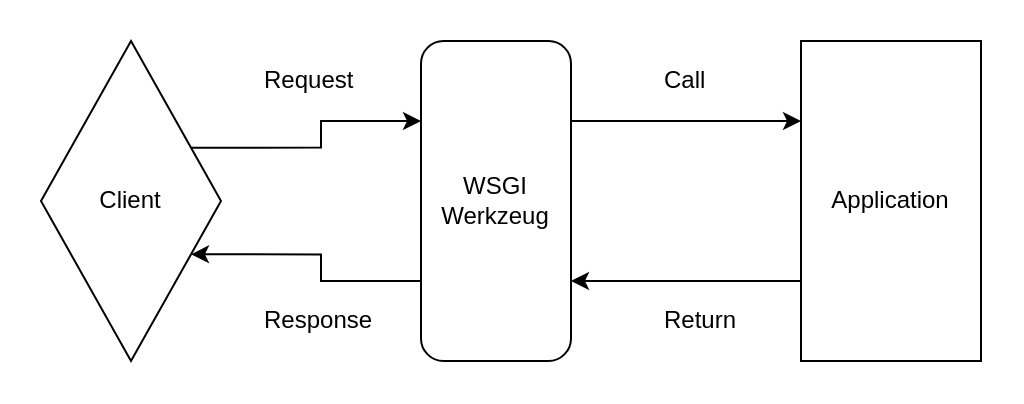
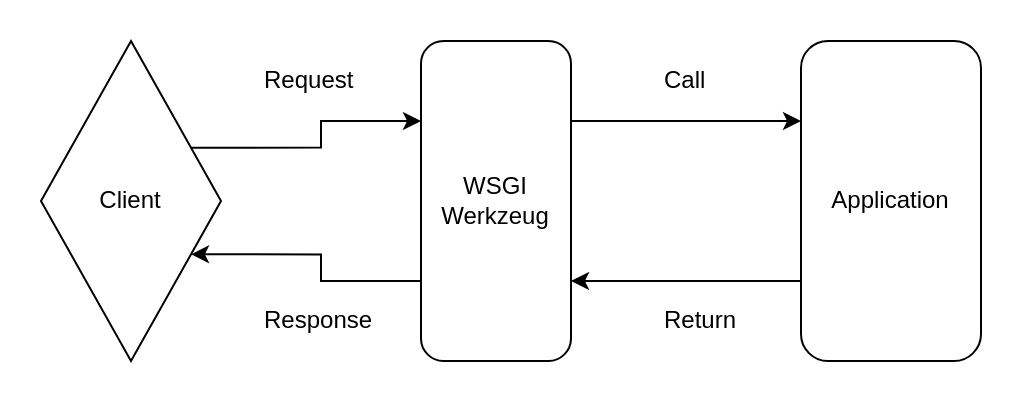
  <mxCell id="0" />
  <mxCell id="1" parent="0" />
  <mxCell id="2" style="edgeStyle=orthogonalEdgeStyle;rounded=0;orthogonalLoop=1;jettySize=auto;html=1;exitX=1;exitY=0.25;exitDx=0;exitDy=0;entryX=0;entryY=0.25;entryDx=0;entryDy=0;" edge="1" parent="1" source="3" target="8"><mxGeometry relative="1" as="geometry" /></mxCell>
  <mxCell id="3" value="Client" style="rhombus;whiteSpace=wrap;html=1;" vertex="1" parent="1"><mxGeometry x="20" y="20" width="90" height="160" as="geometry" /></mxCell>
  <mxCell id="4" style="edgeStyle=orthogonalEdgeStyle;rounded=0;orthogonalLoop=1;jettySize=auto;html=1;exitX=0;exitY=0.75;exitDx=0;exitDy=0;entryX=1;entryY=0.75;entryDx=0;entryDy=0;" edge="1" parent="1" source="5" target="8"><mxGeometry relative="1" as="geometry" /></mxCell>
- <mxCell id="5" value="Application" style="whiteSpace=wrap;html=1;rounded=0;" vertex="1" parent="1"><mxGeometry x="400" y="20" width="90" height="160" as="geometry" /></mxCell>
+ <mxCell id="5" value="Application" style="rounded=1;whiteSpace=wrap;html=1;" vertex="1" parent="1"><mxGeometry x="400" y="20" width="90" height="160" as="geometry" /></mxCell>
  <mxCell id="6" style="edgeStyle=orthogonalEdgeStyle;rounded=0;orthogonalLoop=1;jettySize=auto;html=1;exitX=0;exitY=0.75;exitDx=0;exitDy=0;entryX=1;entryY=0.75;entryDx=0;entryDy=0;" edge="1" parent="1" source="8" target="3"><mxGeometry relative="1" as="geometry" /></mxCell>
  <mxCell id="7" style="edgeStyle=orthogonalEdgeStyle;rounded=0;orthogonalLoop=1;jettySize=auto;html=1;exitX=1;exitY=0.25;exitDx=0;exitDy=0;entryX=0;entryY=0.25;entryDx=0;entryDy=0;" edge="1" parent="1" source="8" target="5"><mxGeometry relative="1" as="geometry" /></mxCell>
  <mxCell id="8" value="WSGI&lt;br&gt;Werkzeug" style="rounded=1;whiteSpace=wrap;html=1;" vertex="1" parent="1"><mxGeometry x="210" y="20" width="75" height="160" as="geometry" /></mxCell>
  <mxCell id="9" value="Request" style="text;html=1;resizable=0;points=[];autosize=1;align=left;verticalAlign=top;spacingTop=-4;" vertex="1" parent="1"><mxGeometry x="130" y="30" width="60" height="10" as="geometry" /></mxCell>
  <mxCell id="10" value="Response" style="text;html=1;resizable=0;points=[];autosize=1;align=left;verticalAlign=top;spacingTop=-4;" vertex="1" parent="1"><mxGeometry x="130" y="150" width="70" height="10" as="geometry" /></mxCell>
  <mxCell id="11" value="Call&lt;br&gt;" style="text;html=1;resizable=0;points=[];autosize=1;align=left;verticalAlign=top;spacingTop=-4;" vertex="1" parent="1"><mxGeometry x="330" y="30" width="40" height="10" as="geometry" /></mxCell>
  <mxCell id="12" value="Return" style="text;html=1;resizable=0;points=[];autosize=1;align=left;verticalAlign=top;spacingTop=-4;" vertex="1" parent="1"><mxGeometry x="330" y="150" width="50" height="10" as="geometry" /></mxCell>
